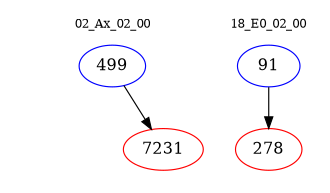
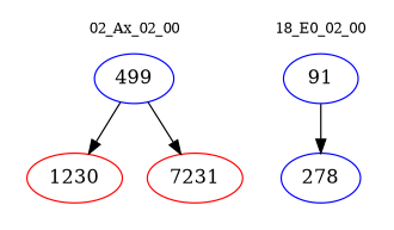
  digraph {
    node [color=red]
    edge [color=black]
    n1 [color=blue label=499]
+   n2 [label=1230]
    n3 [label=7231]
    n4 [color=blue label=91]
-   n5 [label=278]
+   n5 [color=blue label=278]
    subgraph cluster_1 {
      color=white
      fontsize=10
      label="02_Ax_02_00"
      n1
+     n2
      n3
    }
    subgraph cluster_2 {
      color=white
      fontsize=10
      label="18_E0_02_00"
      n4
      n5
    }
+   n1 -> n2
    n1 -> n3
    n4 -> n5
  }
